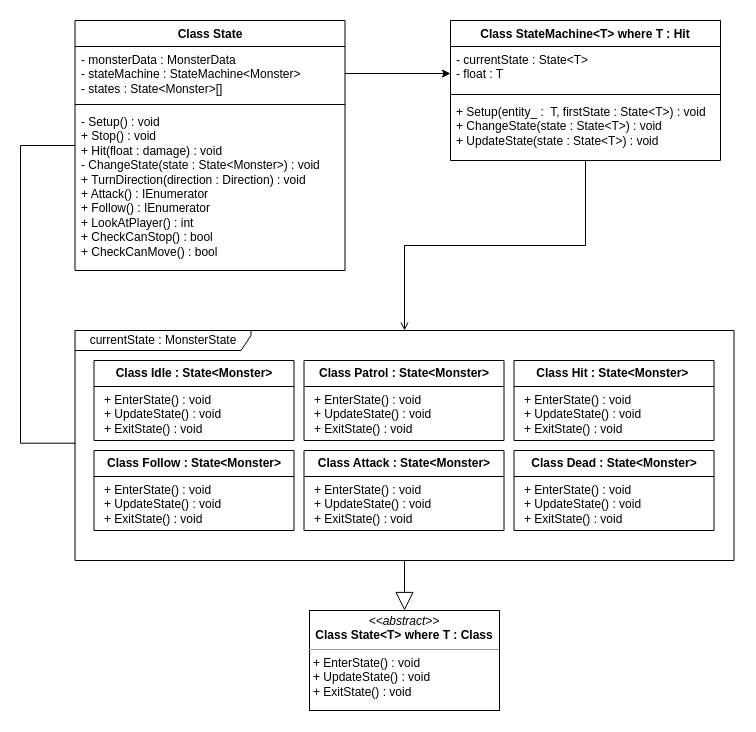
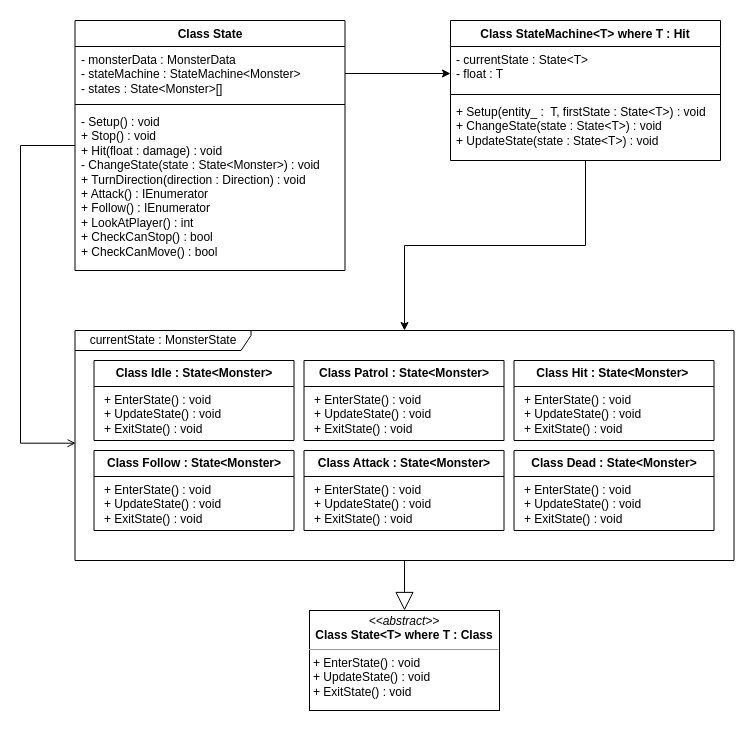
  <mxCell id="0" />
  <mxCell id="1" parent="0" />
  <mxCell id="2" value="Class State" style="swimlane;fontStyle=1;align=center;verticalAlign=top;childLayout=stackLayout;horizontal=1;startSize=26;horizontalStack=0;resizeParent=1;resizeParentMax=0;resizeLast=0;collapsible=1;marginBottom=0;whiteSpace=wrap;html=1;" vertex="1" parent="1"><mxGeometry x="74.5" y="20" width="270" height="250" as="geometry" /></mxCell>
  <mxCell id="3" value="-&lt;span style=&quot;&quot;&gt; &lt;/span&gt;monsterData : MonsterData&amp;nbsp;&lt;br&gt;-&lt;span style=&quot;&quot;&gt; &lt;/span&gt;stateMachine :&amp;nbsp;StateMachine&amp;lt;Monster&amp;gt;&lt;br&gt;-&lt;span style=&quot;&quot;&gt; &lt;/span&gt;states : State&amp;lt;Monster&amp;gt;[]" style="text;strokeColor=none;fillColor=none;align=left;verticalAlign=top;spacingLeft=4;spacingRight=4;overflow=hidden;rotatable=0;points=[[0,0.5],[1,0.5]];portConstraint=eastwest;whiteSpace=wrap;html=1;" vertex="1" parent="2"><mxGeometry y="26" width="270" height="54" as="geometry" /></mxCell>
  <mxCell id="4" value="" style="line;strokeWidth=1;fillColor=none;align=left;verticalAlign=middle;spacingTop=-1;spacingLeft=3;spacingRight=3;rotatable=0;labelPosition=right;points=[];portConstraint=eastwest;strokeColor=inherit;" vertex="1" parent="2"><mxGeometry y="80" width="270" height="8" as="geometry" /></mxCell>
  <mxCell id="5" value="-&lt;span style=&quot;&quot;&gt; &lt;/span&gt;Setup() : void&lt;br&gt;+ Stop() : void&lt;br&gt;+&lt;span style=&quot;&quot;&gt; &lt;/span&gt;Hit(float : damage) : void&lt;br&gt;-&amp;nbsp;ChangeState(state : State&amp;lt;Monster&amp;gt;) : void&lt;br style=&quot;border-color: var(--border-color);&quot;&gt;+&amp;nbsp;TurnDirection(direction : Direction) : void&lt;br&gt;+&lt;span style=&quot;&quot;&gt; &lt;/span&gt;Attack() : IEnumerator&lt;br&gt;+&amp;nbsp;Follow() : IEnumerator&lt;br style=&quot;border-color: var(--border-color);&quot;&gt;+&lt;span style=&quot;&quot;&gt; &lt;/span&gt;LookAtPlayer() : int&lt;br&gt;+&lt;span style=&quot;&quot;&gt; &lt;/span&gt;CheckCanStop() : bool&lt;br&gt;+&lt;span style=&quot;&quot;&gt; &lt;/span&gt;CheckCanMove() : bool&lt;br&gt;" style="text;strokeColor=none;fillColor=none;align=left;verticalAlign=top;spacingLeft=4;spacingRight=4;overflow=hidden;rotatable=0;points=[[0,0.5],[1,0.5]];portConstraint=eastwest;whiteSpace=wrap;html=1;" vertex="1" parent="2"><mxGeometry y="88" width="270" height="162" as="geometry" /></mxCell>
  <mxCell id="6" value="&lt;p style=&quot;margin:0px;margin-top:4px;text-align:center;&quot;&gt;&lt;i&gt;&amp;lt;&amp;lt;abstract&amp;gt;&amp;gt;&lt;/i&gt;&lt;br&gt;&lt;b&gt;Class State&amp;lt;T&amp;gt; where T : Class&lt;/b&gt;&lt;/p&gt;&lt;hr size=&quot;1&quot;&gt;&lt;p style=&quot;margin:0px;margin-left:4px;&quot;&gt;+ EnterState() : void&lt;/p&gt;&lt;p style=&quot;margin:0px;margin-left:4px;&quot;&gt;+ UpdateState() : void&lt;/p&gt;&lt;p style=&quot;margin:0px;margin-left:4px;&quot;&gt;+ ExitState() : void&lt;/p&gt;" style="verticalAlign=top;align=left;overflow=fill;fontSize=12;fontFamily=Helvetica;html=1;whiteSpace=wrap;" vertex="1" parent="1"><mxGeometry x="309" y="610" width="190" height="100" as="geometry" /></mxCell>
  <mxCell id="7" value="&lt;b&gt;Class Idle : State&amp;lt;Monster&amp;gt;&lt;/b&gt;" style="swimlane;fontStyle=0;childLayout=stackLayout;horizontal=1;startSize=26;fillColor=none;horizontalStack=0;resizeParent=1;resizeParentMax=0;resizeLast=0;collapsible=1;marginBottom=0;whiteSpace=wrap;html=1;" vertex="1" parent="1"><mxGeometry x="93.5" y="360" width="200" height="80" as="geometry" /></mxCell>
  <mxCell id="8" value="&lt;p style=&quot;border-color: var(--border-color); margin: 0px 0px 0px 4px;&quot;&gt;+ EnterState() : void&lt;/p&gt;&lt;p style=&quot;border-color: var(--border-color); margin: 0px 0px 0px 4px;&quot;&gt;+ UpdateState() : void&lt;/p&gt;&lt;p style=&quot;border-color: var(--border-color); margin: 0px 0px 0px 4px;&quot;&gt;+ ExitState() : void&lt;/p&gt;" style="text;strokeColor=none;fillColor=none;align=left;verticalAlign=top;spacingLeft=4;spacingRight=4;overflow=hidden;rotatable=0;points=[[0,0.5],[1,0.5]];portConstraint=eastwest;whiteSpace=wrap;html=1;" vertex="1" parent="7"><mxGeometry y="26" width="200" height="54" as="geometry" /></mxCell>
  <mxCell id="9" value="&lt;b&gt;Class Patrol : State&amp;lt;Monster&amp;gt;&lt;/b&gt;" style="swimlane;fontStyle=0;childLayout=stackLayout;horizontal=1;startSize=26;fillColor=none;horizontalStack=0;resizeParent=1;resizeParentMax=0;resizeLast=0;collapsible=1;marginBottom=0;whiteSpace=wrap;html=1;" vertex="1" parent="1"><mxGeometry x="303.5" y="360" width="200" height="80" as="geometry" /></mxCell>
  <mxCell id="10" value="&lt;p style=&quot;border-color: var(--border-color); margin: 0px 0px 0px 4px;&quot;&gt;+ EnterState() : void&lt;/p&gt;&lt;p style=&quot;border-color: var(--border-color); margin: 0px 0px 0px 4px;&quot;&gt;+ UpdateState() : void&lt;/p&gt;&lt;p style=&quot;border-color: var(--border-color); margin: 0px 0px 0px 4px;&quot;&gt;+ ExitState() : void&lt;/p&gt;" style="text;strokeColor=none;fillColor=none;align=left;verticalAlign=top;spacingLeft=4;spacingRight=4;overflow=hidden;rotatable=0;points=[[0,0.5],[1,0.5]];portConstraint=eastwest;whiteSpace=wrap;html=1;" vertex="1" parent="9"><mxGeometry y="26" width="200" height="54" as="geometry" /></mxCell>
  <mxCell id="11" value="&lt;b&gt;Class Hit : State&amp;lt;Monster&amp;gt;&amp;nbsp;&lt;/b&gt;" style="swimlane;fontStyle=0;childLayout=stackLayout;horizontal=1;startSize=26;fillColor=none;horizontalStack=0;resizeParent=1;resizeParentMax=0;resizeLast=0;collapsible=1;marginBottom=0;whiteSpace=wrap;html=1;" vertex="1" parent="1"><mxGeometry x="513.5" y="360" width="200" height="80" as="geometry" /></mxCell>
  <mxCell id="12" value="&lt;p style=&quot;border-color: var(--border-color); margin: 0px 0px 0px 4px;&quot;&gt;+ EnterState() : void&lt;/p&gt;&lt;p style=&quot;border-color: var(--border-color); margin: 0px 0px 0px 4px;&quot;&gt;+ UpdateState() : void&lt;/p&gt;&lt;p style=&quot;border-color: var(--border-color); margin: 0px 0px 0px 4px;&quot;&gt;+ ExitState() : void&lt;/p&gt;" style="text;strokeColor=none;fillColor=none;align=left;verticalAlign=top;spacingLeft=4;spacingRight=4;overflow=hidden;rotatable=0;points=[[0,0.5],[1,0.5]];portConstraint=eastwest;whiteSpace=wrap;html=1;" vertex="1" parent="11"><mxGeometry y="26" width="200" height="54" as="geometry" /></mxCell>
  <mxCell id="13" value="&lt;b&gt;Class Follow : State&amp;lt;Monster&amp;gt;&lt;/b&gt;" style="swimlane;fontStyle=0;childLayout=stackLayout;horizontal=1;startSize=26;fillColor=none;horizontalStack=0;resizeParent=1;resizeParentMax=0;resizeLast=0;collapsible=1;marginBottom=0;whiteSpace=wrap;html=1;" vertex="1" parent="1"><mxGeometry x="93.5" y="450" width="200" height="80" as="geometry" /></mxCell>
  <mxCell id="14" value="&lt;p style=&quot;border-color: var(--border-color); margin: 0px 0px 0px 4px;&quot;&gt;+ EnterState() : void&lt;/p&gt;&lt;p style=&quot;border-color: var(--border-color); margin: 0px 0px 0px 4px;&quot;&gt;+ UpdateState() : void&lt;/p&gt;&lt;p style=&quot;border-color: var(--border-color); margin: 0px 0px 0px 4px;&quot;&gt;+ ExitState() : void&lt;/p&gt;" style="text;strokeColor=none;fillColor=none;align=left;verticalAlign=top;spacingLeft=4;spacingRight=4;overflow=hidden;rotatable=0;points=[[0,0.5],[1,0.5]];portConstraint=eastwest;whiteSpace=wrap;html=1;" vertex="1" parent="13"><mxGeometry y="26" width="200" height="54" as="geometry" /></mxCell>
  <mxCell id="15" value="&lt;b&gt;Class Attack&lt;/b&gt;&lt;b&gt;&amp;nbsp;: State&amp;lt;Monster&amp;gt;&lt;/b&gt;" style="swimlane;fontStyle=0;childLayout=stackLayout;horizontal=1;startSize=26;fillColor=none;horizontalStack=0;resizeParent=1;resizeParentMax=0;resizeLast=0;collapsible=1;marginBottom=0;whiteSpace=wrap;html=1;" vertex="1" parent="1"><mxGeometry x="303.5" y="450" width="200" height="80" as="geometry" /></mxCell>
  <mxCell id="16" value="&lt;p style=&quot;border-color: var(--border-color); margin: 0px 0px 0px 4px;&quot;&gt;+ EnterState() : void&lt;/p&gt;&lt;p style=&quot;border-color: var(--border-color); margin: 0px 0px 0px 4px;&quot;&gt;+ UpdateState() : void&lt;/p&gt;&lt;p style=&quot;border-color: var(--border-color); margin: 0px 0px 0px 4px;&quot;&gt;+ ExitState() : void&lt;/p&gt;" style="text;strokeColor=none;fillColor=none;align=left;verticalAlign=top;spacingLeft=4;spacingRight=4;overflow=hidden;rotatable=0;points=[[0,0.5],[1,0.5]];portConstraint=eastwest;whiteSpace=wrap;html=1;" vertex="1" parent="15"><mxGeometry y="26" width="200" height="54" as="geometry" /></mxCell>
  <mxCell id="17" value="&lt;b&gt;Class Dead&lt;/b&gt;&lt;b&gt;&amp;nbsp;: State&amp;lt;Monster&amp;gt;&lt;/b&gt;" style="swimlane;fontStyle=0;childLayout=stackLayout;horizontal=1;startSize=26;fillColor=none;horizontalStack=0;resizeParent=1;resizeParentMax=0;resizeLast=0;collapsible=1;marginBottom=0;whiteSpace=wrap;html=1;" vertex="1" parent="1"><mxGeometry x="513.5" y="450" width="200" height="80" as="geometry" /></mxCell>
  <mxCell id="18" value="&lt;p style=&quot;border-color: var(--border-color); margin: 0px 0px 0px 4px;&quot;&gt;+ EnterState() : void&lt;/p&gt;&lt;p style=&quot;border-color: var(--border-color); margin: 0px 0px 0px 4px;&quot;&gt;+ UpdateState() : void&lt;/p&gt;&lt;p style=&quot;border-color: var(--border-color); margin: 0px 0px 0px 4px;&quot;&gt;+ ExitState() : void&lt;/p&gt;" style="text;strokeColor=none;fillColor=none;align=left;verticalAlign=top;spacingLeft=4;spacingRight=4;overflow=hidden;rotatable=0;points=[[0,0.5],[1,0.5]];portConstraint=eastwest;whiteSpace=wrap;html=1;" vertex="1" parent="17"><mxGeometry y="26" width="200" height="54" as="geometry" /></mxCell>
  <mxCell id="19" value="currentState : MonsterState" style="shape=umlFrame;whiteSpace=wrap;html=1;pointerEvents=0;width=176;height=20;" vertex="1" parent="1"><mxGeometry x="74.5" y="330" width="659" height="230" as="geometry" /></mxCell>
  <mxCell id="20" value="" style="endArrow=block;endSize=16;endFill=0;html=1;rounded=0;" edge="1" parent="1" source="19" target="6"><mxGeometry width="160" relative="1" as="geometry"><mxPoint x="263.5" y="300" as="sourcePoint" /><mxPoint x="859" y="500" as="targetPoint" /></mxGeometry></mxCell>
  <mxCell id="21" style="edgeStyle=orthogonalEdgeStyle;rounded=0;orthogonalLoop=1;jettySize=auto;html=1;" edge="1" parent="1" source="3" target="22"><mxGeometry relative="1" as="geometry"><mxPoint x="50" y="430" as="targetPoint" /><Array as="points"><mxPoint x="578" y="73" /></Array></mxGeometry></mxCell>
  <mxCell id="22" value="Class StateMachine&amp;lt;T&amp;gt; where T : Hit" style="swimlane;fontStyle=1;align=center;verticalAlign=top;childLayout=stackLayout;horizontal=1;startSize=26;horizontalStack=0;resizeParent=1;resizeParentMax=0;resizeLast=0;collapsible=1;marginBottom=0;whiteSpace=wrap;html=1;" vertex="1" parent="1"><mxGeometry x="450" y="20" width="270" height="140" as="geometry" /></mxCell>
  <mxCell id="23" value="- currentState : State&amp;lt;T&amp;gt;&lt;br&gt;- float : T" style="text;strokeColor=none;fillColor=none;align=left;verticalAlign=top;spacingLeft=4;spacingRight=4;overflow=hidden;rotatable=0;points=[[0,0.5],[1,0.5]];portConstraint=eastwest;whiteSpace=wrap;html=1;" vertex="1" parent="22"><mxGeometry y="26" width="270" height="44" as="geometry" /></mxCell>
  <mxCell id="24" value="" style="line;strokeWidth=1;fillColor=none;align=left;verticalAlign=middle;spacingTop=-1;spacingLeft=3;spacingRight=3;rotatable=0;labelPosition=right;points=[];portConstraint=eastwest;strokeColor=inherit;" vertex="1" parent="22"><mxGeometry y="70" width="270" height="8" as="geometry" /></mxCell>
  <mxCell id="25" value="+ Setup(entity_ :&amp;nbsp; T, firstState : State&amp;lt;T&amp;gt;) : void&lt;br&gt;+ ChangeState(state : State&amp;lt;T&amp;gt;) : void&lt;br&gt;+ UpdateState(state : State&amp;lt;T&amp;gt;) : void" style="text;strokeColor=none;fillColor=none;align=left;verticalAlign=top;spacingLeft=4;spacingRight=4;overflow=hidden;rotatable=0;points=[[0,0.5],[1,0.5]];portConstraint=eastwest;whiteSpace=wrap;html=1;" vertex="1" parent="22"><mxGeometry y="78" width="270" height="62" as="geometry" /></mxCell>
- <mxCell id="26" value="" style="endArrow=none;html=1;edgeStyle=orthogonalEdgeStyle;rounded=0;entryX=0.001;entryY=0.49;entryDx=0;entryDy=0;entryPerimeter=0;" edge="1" parent="1" source="2" target="19"><mxGeometry relative="1" as="geometry"><mxPoint x="310" y="150" as="sourcePoint" /><mxPoint x="470" y="150" as="targetPoint" /><Array as="points"><mxPoint x="20" y="145" /><mxPoint x="20" y="443" /></Array></mxGeometry></mxCell>
- <mxCell id="27" style="edgeStyle=orthogonalEdgeStyle;rounded=0;orthogonalLoop=1;jettySize=auto;html=1;endArrow=open;" edge="1" parent="1" source="22" target="19"><mxGeometry relative="1" as="geometry"><mxPoint x="355" y="83" as="sourcePoint" /><mxPoint x="460" y="83" as="targetPoint" /><Array as="points" /></mxGeometry></mxCell>
+ <mxCell id="26" value="" style="endArrow=open;html=1;edgeStyle=orthogonalEdgeStyle;rounded=0;entryX=0.001;entryY=0.49;entryDx=0;entryDy=0;entryPerimeter=0;" edge="1" parent="1" source="2" target="19"><mxGeometry relative="1" as="geometry"><mxPoint x="310" y="150" as="sourcePoint" /><mxPoint x="470" y="150" as="targetPoint" /><Array as="points"><mxPoint x="20" y="145" /><mxPoint x="20" y="443" /></Array></mxGeometry></mxCell>
+ <mxCell id="27" style="edgeStyle=orthogonalEdgeStyle;rounded=0;orthogonalLoop=1;jettySize=auto;html=1;" edge="1" parent="1" source="22" target="19"><mxGeometry relative="1" as="geometry"><mxPoint x="355" y="83" as="sourcePoint" /><mxPoint x="460" y="83" as="targetPoint" /><Array as="points" /></mxGeometry></mxCell>
